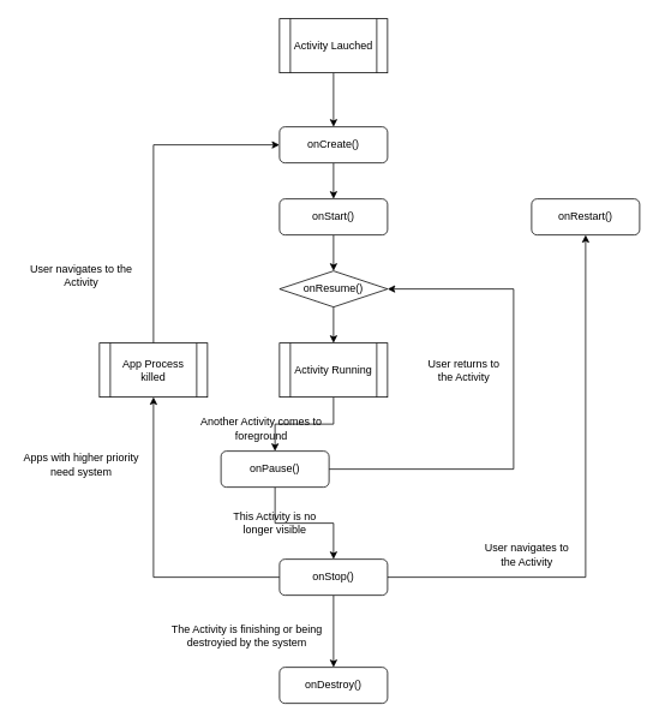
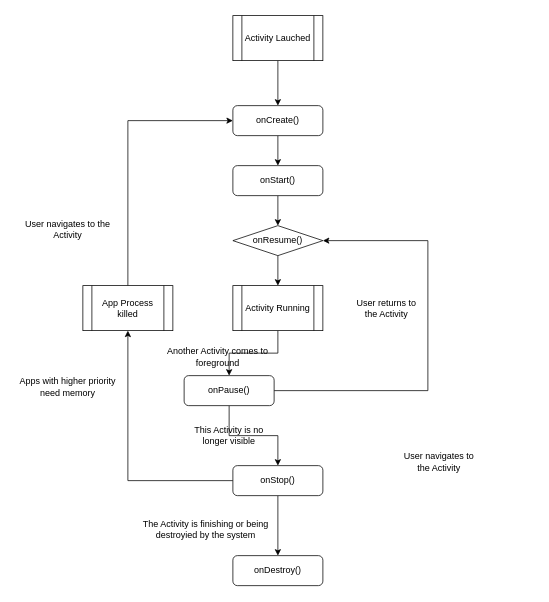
  <mxCell id="0" />
  <mxCell id="1" parent="0" />
  <mxCell id="2" value="" style="edgeStyle=orthogonalEdgeStyle;rounded=0;orthogonalLoop=1;jettySize=auto;html=1;" edge="1" parent="1" source="3" target="7"><mxGeometry relative="1" as="geometry" /></mxCell>
  <mxCell id="3" value="onCreate()" style="rounded=1;whiteSpace=wrap;html=1;" vertex="1" parent="1"><mxGeometry x="310" y="140" width="120" height="40" as="geometry" /></mxCell>
  <mxCell id="4" value="" style="edgeStyle=orthogonalEdgeStyle;rounded=0;orthogonalLoop=1;jettySize=auto;html=1;" edge="1" parent="1" source="5" target="3"><mxGeometry relative="1" as="geometry" /></mxCell>
  <mxCell id="5" value="Activity Lauched" style="shape=process;whiteSpace=wrap;html=1;backgroundOutline=1;" vertex="1" parent="1"><mxGeometry x="310" y="20" width="120" height="60" as="geometry" /></mxCell>
  <mxCell id="6" value="" style="edgeStyle=orthogonalEdgeStyle;rounded=0;orthogonalLoop=1;jettySize=auto;html=1;" edge="1" parent="1" source="7" target="9"><mxGeometry relative="1" as="geometry" /></mxCell>
  <mxCell id="7" value="onStart()" style="rounded=1;whiteSpace=wrap;html=1;" vertex="1" parent="1"><mxGeometry x="310" y="220" width="120" height="40" as="geometry" /></mxCell>
  <mxCell id="8" value="" style="edgeStyle=orthogonalEdgeStyle;rounded=0;orthogonalLoop=1;jettySize=auto;html=1;" edge="1" parent="1" source="9" target="11"><mxGeometry relative="1" as="geometry" /></mxCell>
  <mxCell id="9" value="onResume()" style="rhombus;whiteSpace=wrap;html=1;" vertex="1" parent="1"><mxGeometry x="310" y="300" width="120" height="40" as="geometry" /></mxCell>
  <mxCell id="10" style="edgeStyle=orthogonalEdgeStyle;rounded=0;orthogonalLoop=1;jettySize=auto;html=1;" edge="1" parent="1" source="11" target="15"><mxGeometry relative="1" as="geometry" /></mxCell>
  <mxCell id="11" value="Activity Running" style="shape=process;whiteSpace=wrap;html=1;backgroundOutline=1;" vertex="1" parent="1"><mxGeometry x="310" y="380" width="120" height="60" as="geometry" /></mxCell>
- <mxCell id="12" value="onRestart()" style="rounded=1;whiteSpace=wrap;html=1;" vertex="1" parent="1"><mxGeometry x="590" y="220" width="120" height="40" as="geometry" /></mxCell>
  <mxCell id="13" style="edgeStyle=orthogonalEdgeStyle;rounded=0;orthogonalLoop=1;jettySize=auto;html=1;" edge="1" parent="1" source="15" target="21"><mxGeometry relative="1" as="geometry" /></mxCell>
  <mxCell id="14" style="edgeStyle=orthogonalEdgeStyle;rounded=0;orthogonalLoop=1;jettySize=auto;html=1;entryX=1;entryY=0.5;entryDx=0;entryDy=0;exitX=1;exitY=0.5;exitDx=0;exitDy=0;" edge="1" parent="1" source="15" target="9"><mxGeometry relative="1" as="geometry"><mxPoint x="450" y="320" as="targetPoint" /><mxPoint x="450" y="520" as="sourcePoint" /><Array as="points"><mxPoint x="570" y="520" /><mxPoint x="570" y="320" /></Array></mxGeometry></mxCell>
  <mxCell id="15" value="onPause()" style="rounded=1;whiteSpace=wrap;html=1;" vertex="1" parent="1"><mxGeometry x="245" y="500" width="120" height="40" as="geometry" /></mxCell>
  <mxCell id="16" value="Another Activity comes to foreground" style="text;html=1;align=center;verticalAlign=middle;whiteSpace=wrap;rounded=0;" vertex="1" parent="1"><mxGeometry x="220" y="460" width="140" height="30" as="geometry" /></mxCell>
  <mxCell id="17" value="This Activity is no longer visible" style="text;html=1;align=center;verticalAlign=middle;whiteSpace=wrap;rounded=0;" vertex="1" parent="1"><mxGeometry x="250" y="564.5" width="110" height="30" as="geometry" /></mxCell>
  <mxCell id="18" style="edgeStyle=orthogonalEdgeStyle;rounded=0;orthogonalLoop=1;jettySize=auto;html=1;entryX=0.5;entryY=1;entryDx=0;entryDy=0;" edge="1" parent="1" source="21" target="24"><mxGeometry relative="1" as="geometry" /></mxCell>
- <mxCell id="19" style="edgeStyle=orthogonalEdgeStyle;rounded=0;orthogonalLoop=1;jettySize=auto;html=1;entryX=0.5;entryY=1;entryDx=0;entryDy=0;" edge="1" parent="1" source="21" target="12"><mxGeometry relative="1" as="geometry" /></mxCell>
  <mxCell id="20" style="edgeStyle=orthogonalEdgeStyle;rounded=0;orthogonalLoop=1;jettySize=auto;html=1;entryX=0.5;entryY=0;entryDx=0;entryDy=0;" edge="1" parent="1" source="21" target="28"><mxGeometry relative="1" as="geometry"><mxPoint x="370" y="740" as="targetPoint" /></mxGeometry></mxCell>
  <mxCell id="21" value="onStop()" style="rounded=1;whiteSpace=wrap;html=1;" vertex="1" parent="1"><mxGeometry x="310" y="620" width="120" height="40" as="geometry" /></mxCell>
- <mxCell id="22" value="Apps with higher priority need system" style="text;html=1;align=center;verticalAlign=middle;whiteSpace=wrap;rounded=0;" vertex="1" parent="1"><mxGeometry x="20" y="500" width="140" height="30" as="geometry" /></mxCell>
+ <mxCell id="22" value="Apps with higher priority need memory" style="text;html=1;align=center;verticalAlign=middle;whiteSpace=wrap;rounded=0;" vertex="1" parent="1"><mxGeometry x="20" y="500" width="140" height="30" as="geometry" /></mxCell>
  <mxCell id="23" style="edgeStyle=orthogonalEdgeStyle;rounded=0;orthogonalLoop=1;jettySize=auto;html=1;entryX=0;entryY=0.5;entryDx=0;entryDy=0;exitX=0.5;exitY=0;exitDx=0;exitDy=0;" edge="1" parent="1" source="24" target="3"><mxGeometry relative="1" as="geometry"><mxPoint x="240" y="160" as="targetPoint" /><Array as="points"><mxPoint x="170" y="160" /></Array></mxGeometry></mxCell>
  <mxCell id="24" value="App Process killed" style="shape=process;whiteSpace=wrap;html=1;backgroundOutline=1;" vertex="1" parent="1"><mxGeometry x="110" y="380" width="120" height="60" as="geometry" /></mxCell>
  <mxCell id="25" value="User navigates to the Activity" style="text;html=1;align=center;verticalAlign=middle;whiteSpace=wrap;rounded=0;" vertex="1" parent="1"><mxGeometry x="20" y="290" width="140" height="30" as="geometry" /></mxCell>
  <mxCell id="26" value="User returns to the Activity" style="text;html=1;align=center;verticalAlign=middle;whiteSpace=wrap;rounded=0;" vertex="1" parent="1"><mxGeometry x="470" y="380" width="90" height="60" as="geometry" /></mxCell>
  <mxCell id="27" value="User navigates&amp;nbsp;&lt;span style=&quot;background-color: initial;&quot;&gt;to the Activity&lt;/span&gt;" style="text;html=1;align=center;verticalAlign=middle;whiteSpace=wrap;rounded=0;" vertex="1" parent="1"><mxGeometry x="530" y="600" width="110" height="30.5" as="geometry" /></mxCell>
  <mxCell id="28" value="onDestroy()" style="rounded=1;whiteSpace=wrap;html=1;" vertex="1" parent="1"><mxGeometry x="310" y="740" width="120" height="40" as="geometry" /></mxCell>
  <mxCell id="29" value="The Activity is finishing or being destroyied by the system" style="text;html=1;align=center;verticalAlign=middle;whiteSpace=wrap;rounded=0;" vertex="1" parent="1"><mxGeometry x="184" y="690" width="180" height="30.5" as="geometry" /></mxCell>
